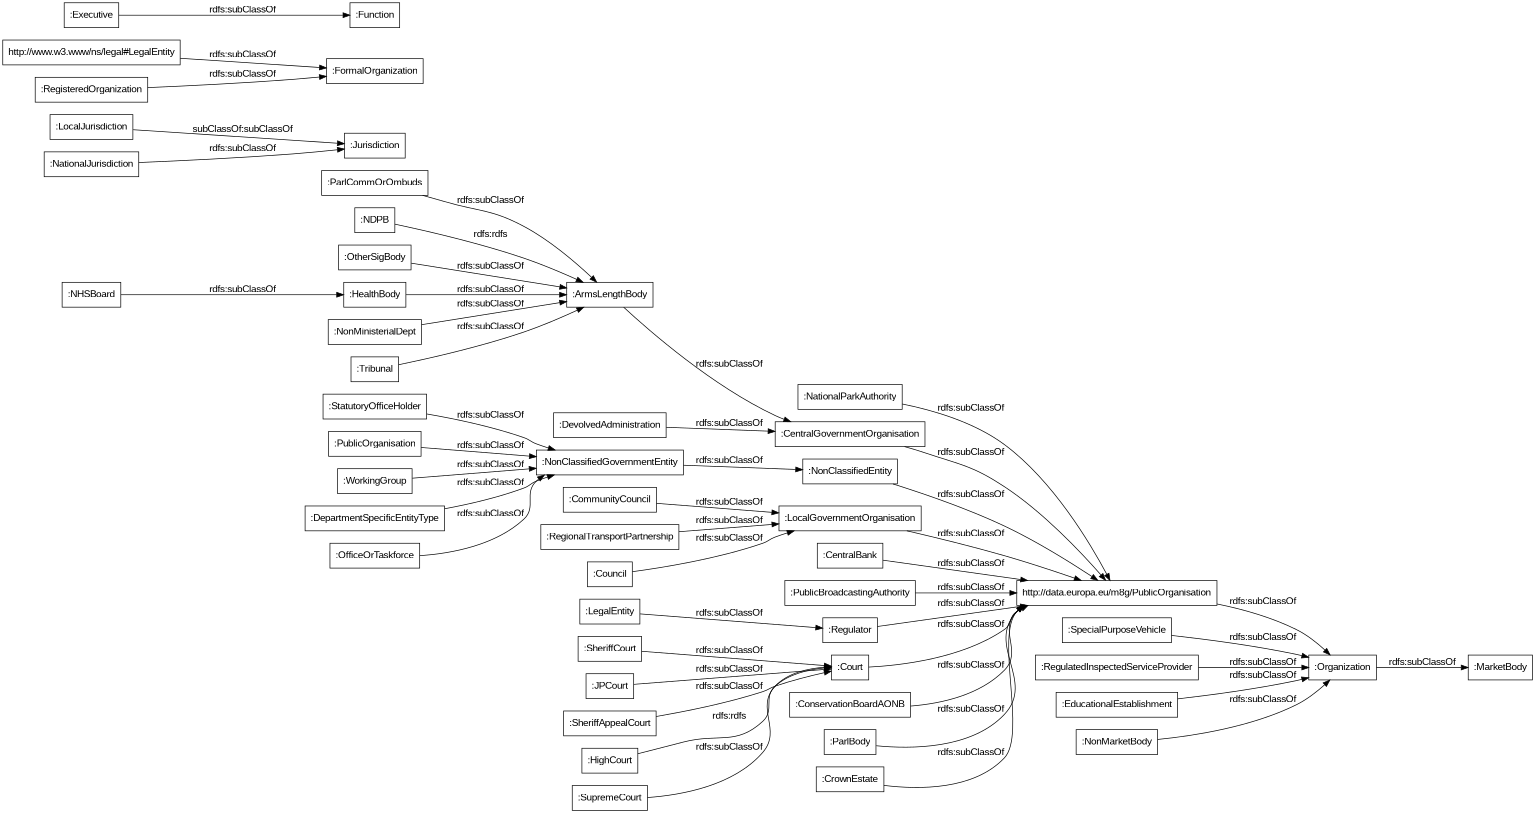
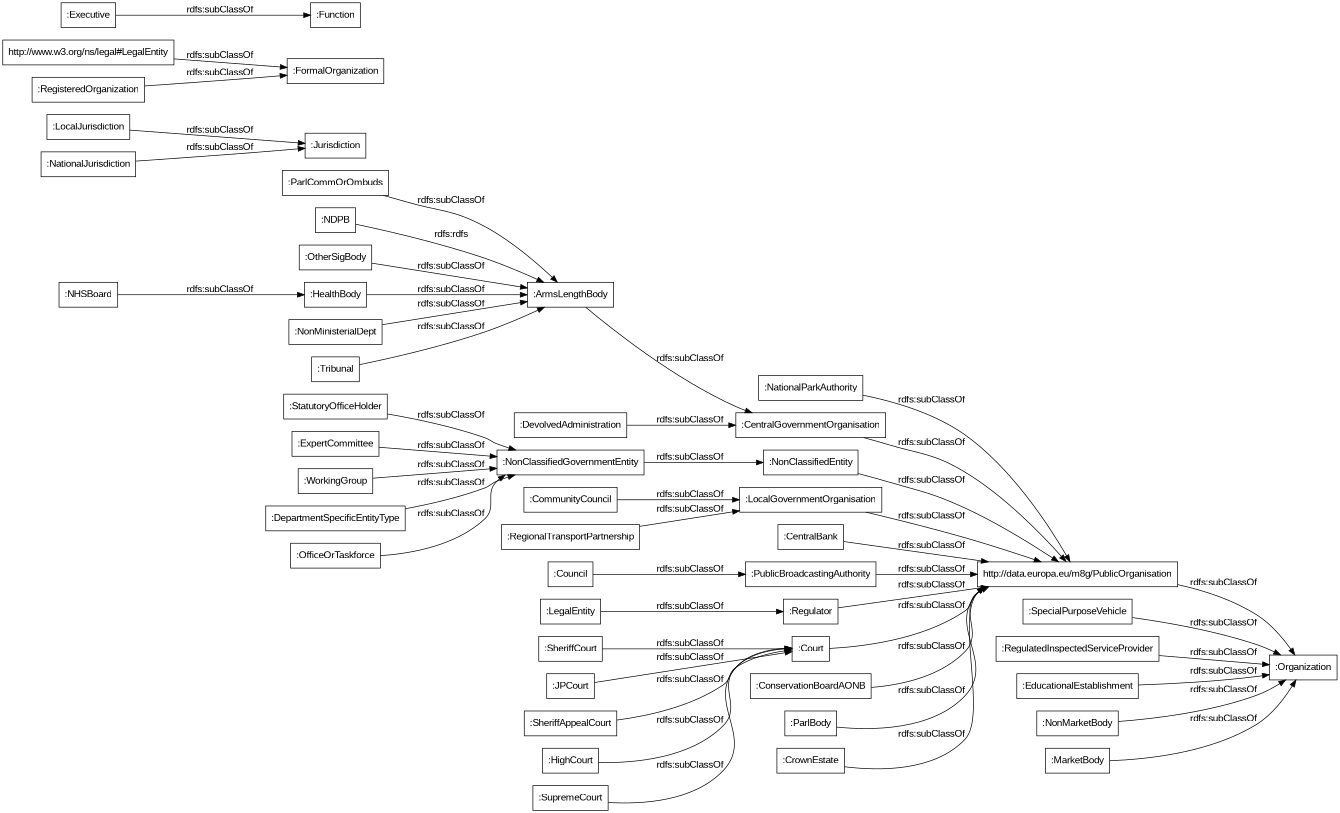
  digraph {
    fontname="Liberation Sans"
    rankdir=LR
    node [color=black fontname="Liberation Sans" shape=rectangle]
    edge [fontname="Liberation Sans"]
    ":NationalParkAuthority"
    "http://data.europa.eu/m8g/PublicOrganisation"
    ":Organization"
    ":ParlCommOrOmbuds"
    ":ArmsLengthBody"
    ":CentralGovernmentOrganisation"
    ":NonClassifiedGovernmentEntity"
    ":NonClassifiedEntity"
    ":LocalGovernmentOrganisation"
    ":StatutoryOfficeHolder"
-   ":ExpertCommittee" [label=":PublicOrganisation"]
+   ":ExpertCommittee"
    ":SpecialPurposeVehicle"
    ":RegulatedInspectedServiceProvider"
    ":LocalJurisdiction"
    ":Jurisdiction"
    ":WorkingGroup"
    ":NDPB"
    ":CentralBank"
    ":DepartmentSpecificEntityType"
    ":OfficeOrTaskforce"
    ":CommunityCouncil"
    ":PublicBroadcastingAuthority"
    n23 [label=":LegalEntity"]
    ":Regulator"
    ":EducationalEstablishment"
    ":SheriffCourt"
    ":Court"
    ":JPCourt"
-   "http://www.w3.org/ns/legal#LegalEntity" [label="http://www.w3.www/ns/legal#LegalEntity"]
+   "http://www.w3.org/ns/legal#LegalEntity"
    ":FormalOrganization"
    ":NationalJurisdiction"
    ":RegisteredOrganization"
    ":OtherSigBody"
    ":RegionalTransportPartnership"
    ":ConservationBoardAONB"
    ":ParlBody"
    ":HealthBody"
    ":NonMarketBody"
    ":NonMinisterialDept"
    ":Executive"
    ":Function"
    ":SheriffAppealCourt"
    ":MarketBody"
    ":HighCourt"
    ":CrownEstate"
    ":Tribunal"
    ":Council"
    ":NHSBoard"
    ":DevolvedAdministration"
    ":SupremeCourt"
    ":NationalParkAuthority" -> "http://data.europa.eu/m8g/PublicOrganisation" [label="rdfs:subClassOf"]
    "http://data.europa.eu/m8g/PublicOrganisation" -> ":Organization" [label="rdfs:subClassOf"]
    ":ParlCommOrOmbuds" -> ":ArmsLengthBody" [label="rdfs:subClassOf"]
    ":ArmsLengthBody" -> ":CentralGovernmentOrganisation" [label="rdfs:subClassOf"]
    ":CentralGovernmentOrganisation" -> "http://data.europa.eu/m8g/PublicOrganisation" [label="rdfs:subClassOf"]
    ":NonClassifiedGovernmentEntity" -> ":NonClassifiedEntity" [label="rdfs:subClassOf"]
    ":NonClassifiedEntity" -> "http://data.europa.eu/m8g/PublicOrganisation" [label="rdfs:subClassOf"]
    ":LocalGovernmentOrganisation" -> "http://data.europa.eu/m8g/PublicOrganisation" [label="rdfs:subClassOf"]
    ":StatutoryOfficeHolder" -> ":NonClassifiedGovernmentEntity" [label="rdfs:subClassOf"]
    ":ExpertCommittee" -> ":NonClassifiedGovernmentEntity" [label="rdfs:subClassOf"]
    ":SpecialPurposeVehicle" -> ":Organization" [label="rdfs:subClassOf"]
    ":RegulatedInspectedServiceProvider" -> ":Organization" [label="rdfs:subClassOf"]
-   ":LocalJurisdiction" -> ":Jurisdiction" [label="subClassOf:subClassOf"]
+   ":LocalJurisdiction" -> ":Jurisdiction" [label="rdfs:subClassOf"]
    ":WorkingGroup" -> ":NonClassifiedGovernmentEntity" [label="rdfs:subClassOf"]
    ":NDPB" -> ":ArmsLengthBody" [label="rdfs:rdfs"]
    ":CentralBank" -> "http://data.europa.eu/m8g/PublicOrganisation" [label="rdfs:subClassOf"]
    ":DepartmentSpecificEntityType" -> ":NonClassifiedGovernmentEntity" [label="rdfs:subClassOf"]
    ":OfficeOrTaskforce" -> ":NonClassifiedGovernmentEntity" [label="rdfs:subClassOf"]
    ":CommunityCouncil" -> ":LocalGovernmentOrganisation" [label="rdfs:subClassOf"]
    ":PublicBroadcastingAuthority" -> "http://data.europa.eu/m8g/PublicOrganisation" [label="rdfs:subClassOf"]
    n23 -> ":Regulator" [label="rdfs:subClassOf"]
    ":Regulator" -> "http://data.europa.eu/m8g/PublicOrganisation" [label="rdfs:subClassOf"]
    ":EducationalEstablishment" -> ":Organization" [label="rdfs:subClassOf"]
    ":SheriffCourt" -> ":Court" [label="rdfs:subClassOf"]
    ":Court" -> "http://data.europa.eu/m8g/PublicOrganisation" [label="rdfs:subClassOf"]
    ":JPCourt" -> ":Court" [label="rdfs:subClassOf"]
    "http://www.w3.org/ns/legal#LegalEntity" -> ":FormalOrganization" [label="rdfs:subClassOf"]
    ":NationalJurisdiction" -> ":Jurisdiction" [label="rdfs:subClassOf"]
    ":RegisteredOrganization" -> ":FormalOrganization" [label="rdfs:subClassOf"]
    ":OtherSigBody" -> ":ArmsLengthBody" [label="rdfs:subClassOf"]
    ":RegionalTransportPartnership" -> ":LocalGovernmentOrganisation" [label="rdfs:subClassOf"]
    ":ConservationBoardAONB" -> "http://data.europa.eu/m8g/PublicOrganisation" [label="rdfs:subClassOf"]
    ":ParlBody" -> "http://data.europa.eu/m8g/PublicOrganisation" [label="rdfs:subClassOf"]
    ":HealthBody" -> ":ArmsLengthBody" [label="rdfs:subClassOf"]
    ":NonMarketBody" -> ":Organization" [label="rdfs:subClassOf"]
    ":NonMinisterialDept" -> ":ArmsLengthBody" [label="rdfs:subClassOf"]
    ":Executive" -> ":Function" [label="rdfs:subClassOf"]
    ":SheriffAppealCourt" -> ":Court" [label="rdfs:subClassOf"]
-   ":Organization" -> ":MarketBody" [label="rdfs:subClassOf"]
-   ":HighCourt" -> ":Court" [label="rdfs:rdfs"]
+   ":MarketBody" -> ":Organization" [label="rdfs:subClassOf"]
+   ":HighCourt" -> ":Court" [label="rdfs:subClassOf"]
    ":CrownEstate" -> "http://data.europa.eu/m8g/PublicOrganisation" [label="rdfs:subClassOf"]
    ":Tribunal" -> ":ArmsLengthBody" [label="rdfs:subClassOf"]
-   ":Council" -> ":LocalGovernmentOrganisation" [label="rdfs:subClassOf"]
+   ":Council" -> ":PublicBroadcastingAuthority" [label="rdfs:subClassOf"]
    ":NHSBoard" -> ":HealthBody" [label="rdfs:subClassOf"]
    ":DevolvedAdministration" -> ":CentralGovernmentOrganisation" [label="rdfs:subClassOf"]
    ":SupremeCourt" -> ":Court" [label="rdfs:subClassOf"]
  }
